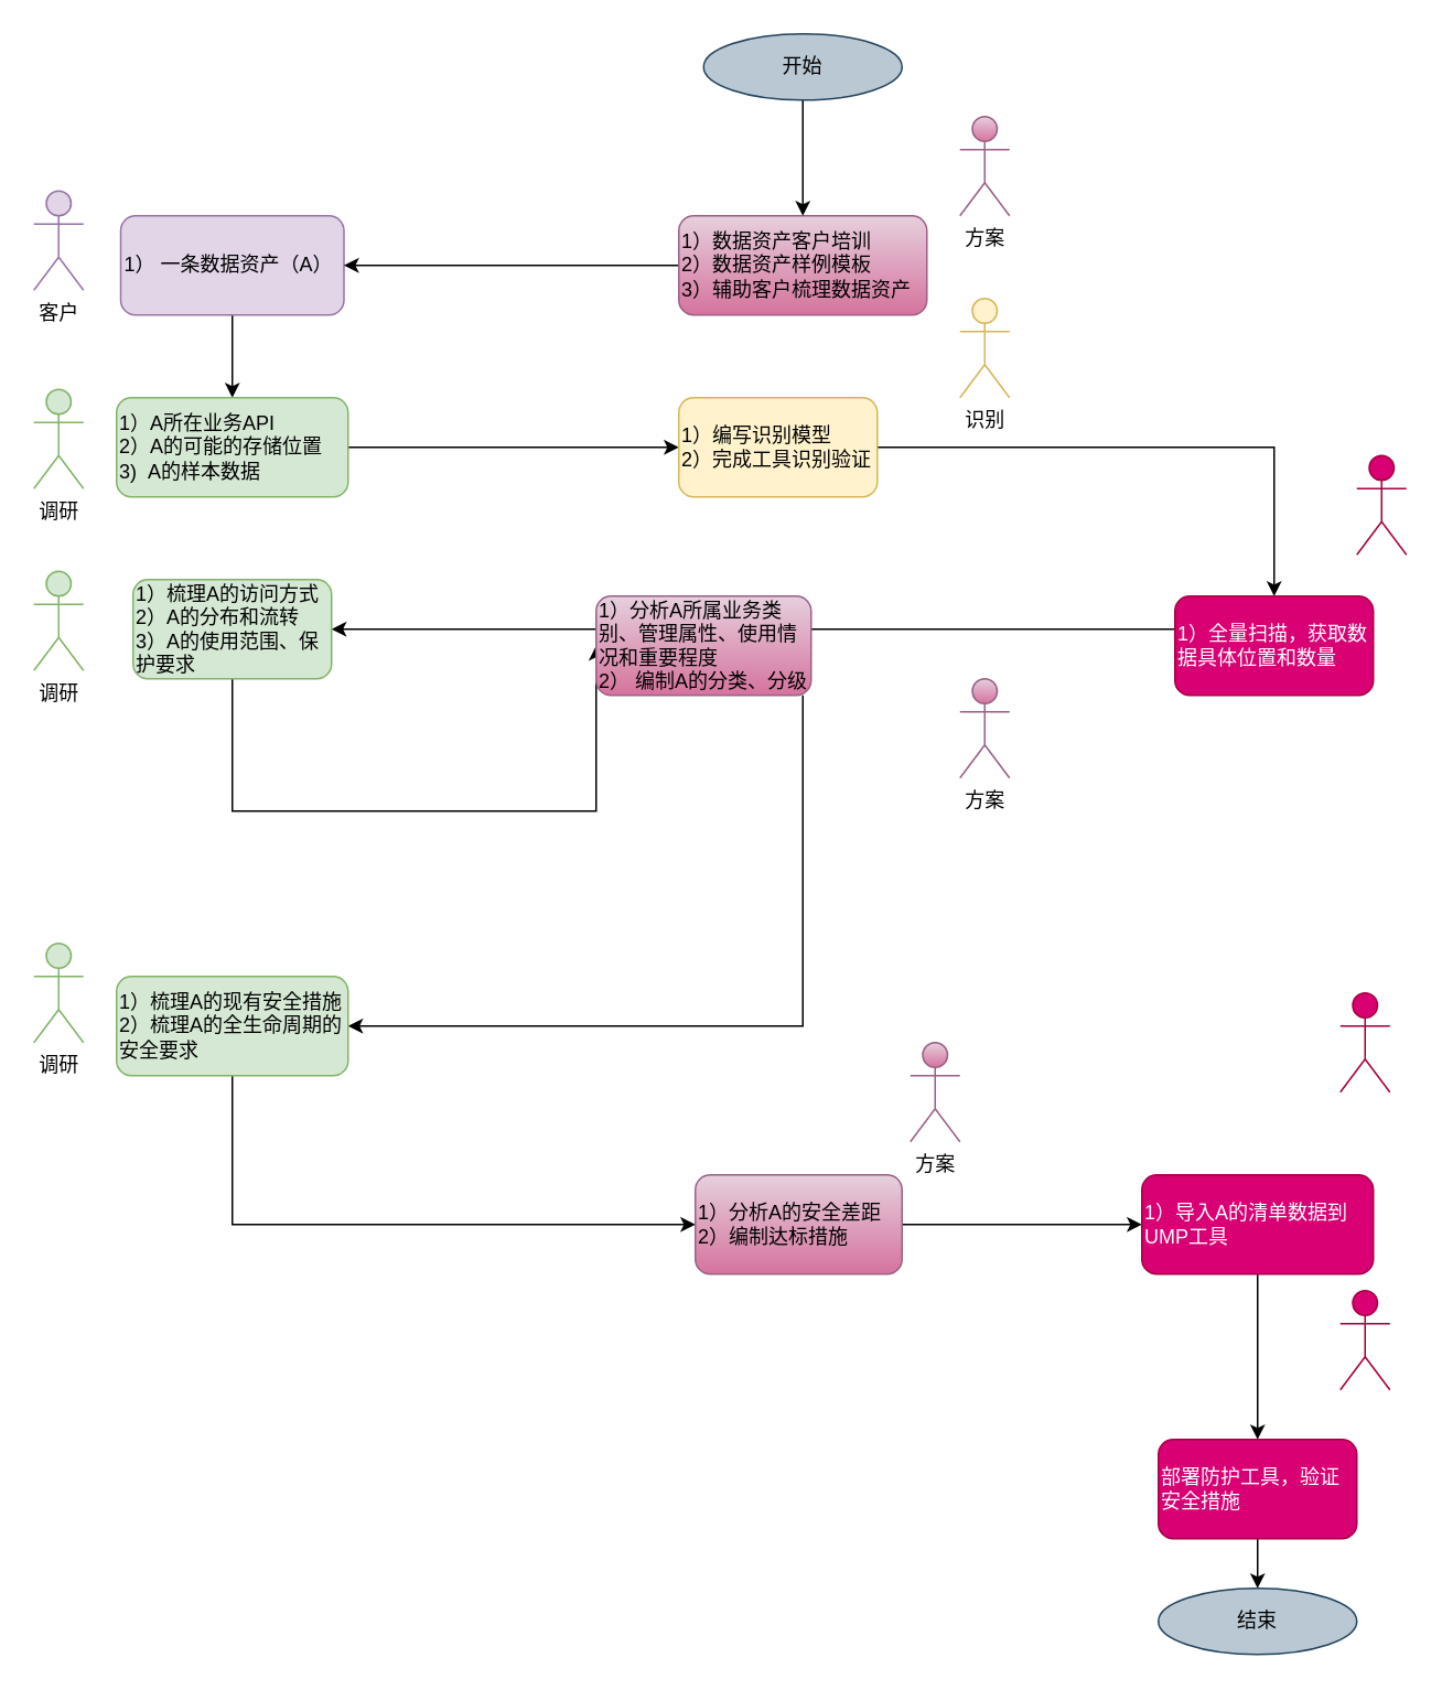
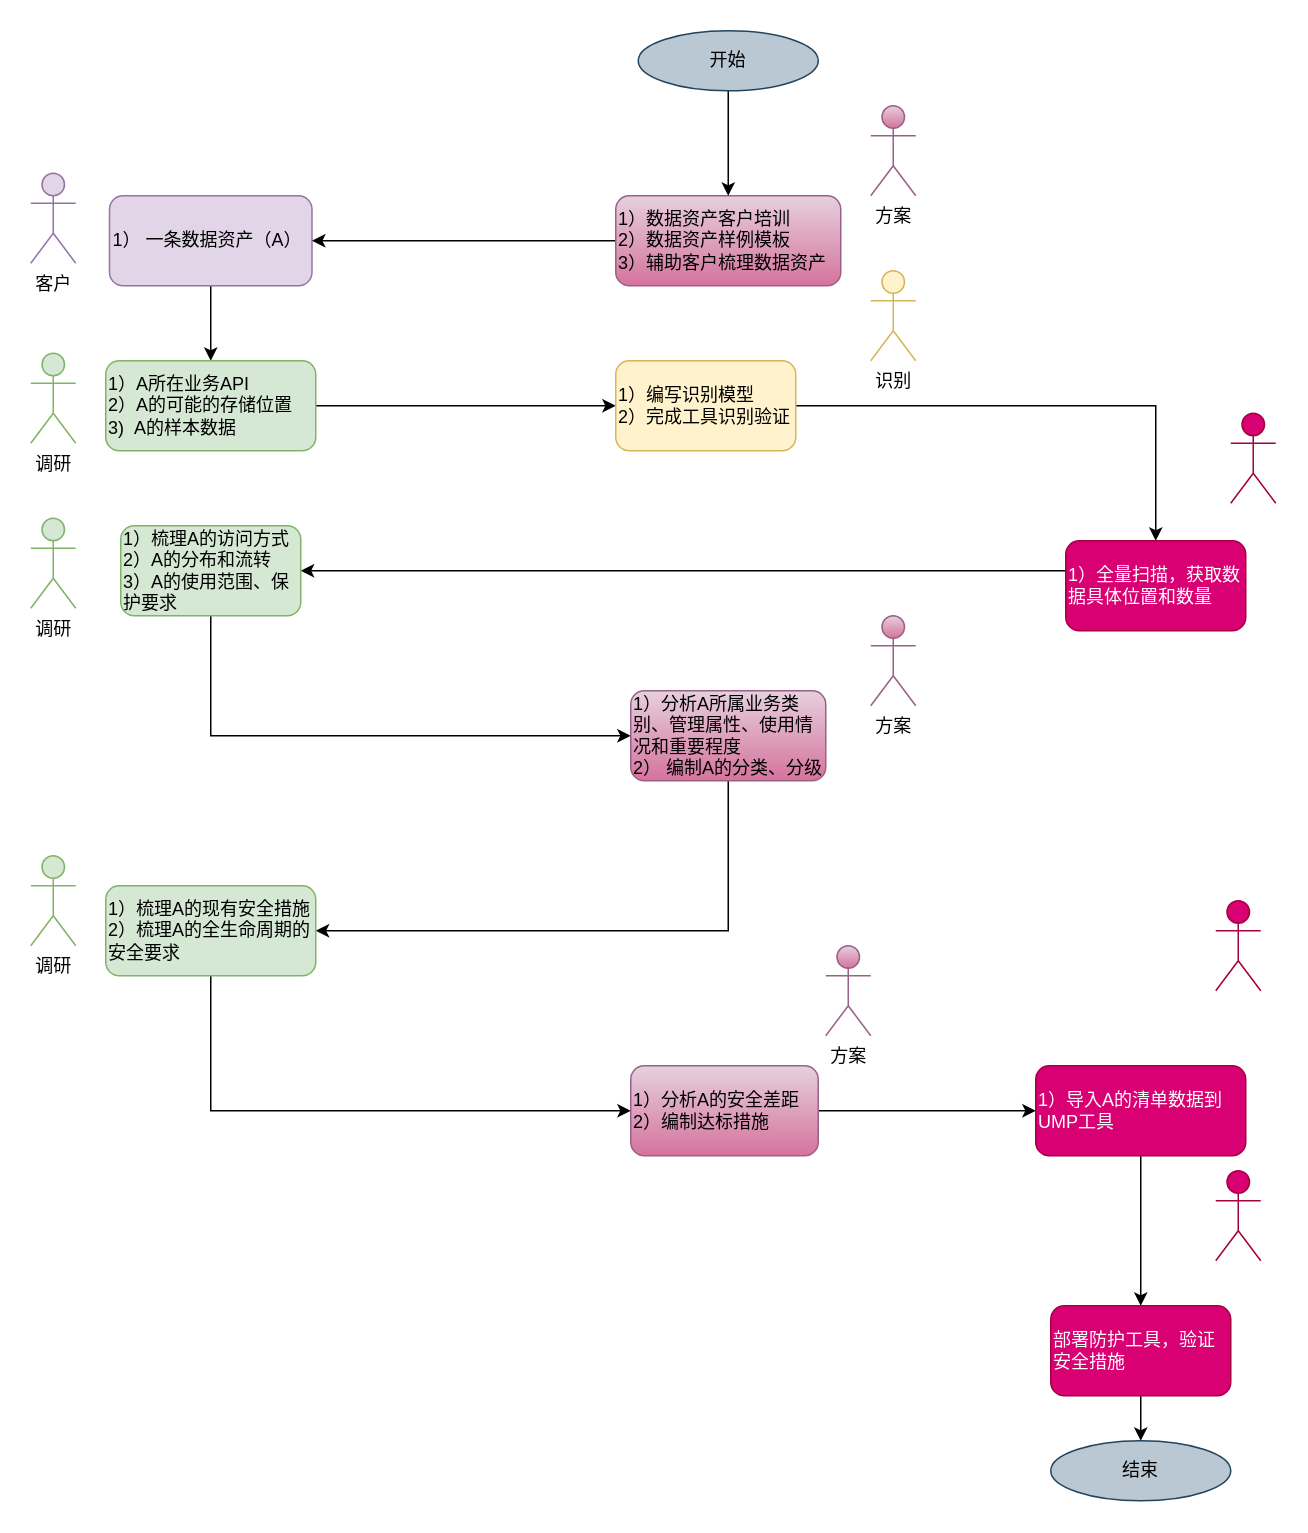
  <mxCell id="0" />
  <mxCell id="1" parent="0" />
  <mxCell id="2" value="" style="edgeStyle=orthogonalEdgeStyle;rounded=0;orthogonalLoop=1;jettySize=auto;html=1;" parent="1" source="3" target="5" edge="1"><mxGeometry relative="1" as="geometry" /></mxCell>
  <mxCell id="3" value="1） 一条数据资产（A）" style="rounded=1;whiteSpace=wrap;html=1;align=left;fillColor=#e1d5e7;strokeColor=#9673a6;" parent="1" vertex="1"><mxGeometry x="72.5" y="130" width="135" height="60" as="geometry" /></mxCell>
  <mxCell id="4" value="" style="edgeStyle=orthogonalEdgeStyle;rounded=0;orthogonalLoop=1;jettySize=auto;html=1;" parent="1" source="5" target="9" edge="1"><mxGeometry relative="1" as="geometry"><mxPoint x="310" y="290" as="targetPoint" /></mxGeometry></mxCell>
  <mxCell id="5" value="1）A所在业务API&lt;br&gt;2）A的可能的存储位置&lt;br&gt;3)&amp;nbsp; A的样本数据" style="rounded=1;whiteSpace=wrap;html=1;align=left;fillColor=#d5e8d4;strokeColor=#82b366;" parent="1" vertex="1"><mxGeometry x="70" y="240" width="140" height="60" as="geometry" /></mxCell>
  <mxCell id="6" value="调研" style="shape=umlActor;verticalLabelPosition=bottom;verticalAlign=top;html=1;outlineConnect=0;fillColor=#d5e8d4;strokeColor=#82b366;" parent="1" vertex="1"><mxGeometry y="235" width="30" height="60" as="geometry" x="20" /></mxCell>
  <mxCell id="7" value="客户" style="shape=umlActor;verticalLabelPosition=bottom;verticalAlign=top;html=1;outlineConnect=0;fillColor=#e1d5e7;strokeColor=#9673a6;" parent="1" vertex="1"><mxGeometry y="115" width="30" height="60" as="geometry" x="20" /></mxCell>
  <mxCell id="8" value="" style="edgeStyle=orthogonalEdgeStyle;rounded=0;orthogonalLoop=1;jettySize=auto;html=1;" parent="1" source="9" target="12" edge="1"><mxGeometry relative="1" as="geometry" /></mxCell>
  <mxCell id="9" value="&lt;div style=&quot;&quot;&gt;&lt;span&gt;1）编写识别模型&lt;/span&gt;&lt;/div&gt;&lt;div style=&quot;&quot;&gt;&lt;span&gt;2）完成工具识别验证&lt;/span&gt;&lt;/div&gt;" style="rounded=1;whiteSpace=wrap;html=1;align=left;fillColor=#fff2cc;strokeColor=#d6b656;" parent="1" vertex="1"><mxGeometry x="410" y="240" width="120" height="60" as="geometry" /></mxCell>
  <mxCell id="10" value="识别" style="shape=umlActor;verticalLabelPosition=bottom;verticalAlign=top;html=1;outlineConnect=0;fillColor=#fff2cc;strokeColor=#d6b656;" parent="1" vertex="1"><mxGeometry x="580" y="180" width="30" height="60" as="geometry" /></mxCell>
  <mxCell id="11" value="" style="edgeStyle=orthogonalEdgeStyle;rounded=0;orthogonalLoop=1;jettySize=auto;html=1;entryX=1;entryY=0.5;entryDx=0;entryDy=0;" parent="1" source="12" target="15" edge="1"><mxGeometry relative="1" as="geometry"><Array as="points"><mxPoint x="310" y="380" /><mxPoint x="310" y="380" /></Array></mxGeometry></mxCell>
  <mxCell id="12" value="1）全量扫描，获取数据具体位置和数量" style="rounded=1;whiteSpace=wrap;html=1;align=left;fillColor=#d80073;strokeColor=#A50040;fontColor=#ffffff;" parent="1" vertex="1"><mxGeometry x="710" y="360" width="120" height="60" as="geometry" /></mxCell>
  <mxCell id="13" value="识别工具" style="shape=umlActor;verticalLabelPosition=bottom;verticalAlign=top;html=1;outlineConnect=0;fillColor=#d80073;strokeColor=#A50040;fontColor=#ffffff;" parent="1" vertex="1"><mxGeometry x="820" y="275" width="30" height="60" as="geometry" /></mxCell>
  <mxCell id="14" value="" style="edgeStyle=orthogonalEdgeStyle;rounded=0;orthogonalLoop=1;jettySize=auto;html=1;entryX=0;entryY=0.5;entryDx=0;entryDy=0;" parent="1" source="15" target="18" edge="1"><mxGeometry relative="1" as="geometry"><Array as="points"><mxPoint x="140" y="490" /></Array></mxGeometry></mxCell>
  <mxCell id="15" value="1）梳理A的访问方式&lt;br&gt;2）A的分布和流转&lt;br&gt;3）A的使用范围、保护要求" style="rounded=1;whiteSpace=wrap;html=1;align=left;fillColor=#d5e8d4;strokeColor=#82b366;" parent="1" vertex="1"><mxGeometry x="80" y="350" width="120" height="60" as="geometry" /></mxCell>
  <mxCell id="16" value="调研" style="shape=umlActor;verticalLabelPosition=bottom;verticalAlign=top;html=1;outlineConnect=0;fillColor=#d5e8d4;strokeColor=#82b366;" parent="1" vertex="1"><mxGeometry y="345" width="30" height="60" as="geometry" x="20" /></mxCell>
  <mxCell id="17" value="" style="edgeStyle=orthogonalEdgeStyle;rounded=0;orthogonalLoop=1;jettySize=auto;html=1;" parent="1" source="18" target="21" edge="1"><mxGeometry relative="1" as="geometry"><Array as="points"><mxPoint x="485" y="620" /></Array></mxGeometry></mxCell>
- <mxCell id="18" value="1）分析A所属业务类别、管理属性、使用情况和重要程度&lt;br&gt;2） 编制A的分类、分级" style="rounded=1;whiteSpace=wrap;html=1;align=left;gradientColor=#d5739d;fillColor=#e6d0de;strokeColor=#996185;" parent="1" vertex="1"><mxGeometry x="360" y="360" width="130" height="60" as="geometry" /></mxCell>
+ <mxCell id="18" value="1）分析A所属业务类别、管理属性、使用情况和重要程度&lt;br&gt;2） 编制A的分类、分级" style="rounded=1;whiteSpace=wrap;html=1;align=left;gradientColor=#d5739d;fillColor=#e6d0de;strokeColor=#996185;" parent="1" vertex="1"><mxGeometry x="420" y="460" width="130" height="60" as="geometry" /></mxCell>
  <mxCell id="19" value="方案" style="shape=umlActor;verticalLabelPosition=bottom;verticalAlign=top;html=1;outlineConnect=0;gradientColor=#d5739d;fillColor=#e6d0de;strokeColor=#996185;" parent="1" vertex="1"><mxGeometry x="580" y="410" width="30" height="60" as="geometry" /></mxCell>
  <mxCell id="20" value="" style="edgeStyle=orthogonalEdgeStyle;rounded=0;orthogonalLoop=1;jettySize=auto;html=1;entryX=0;entryY=0.5;entryDx=0;entryDy=0;" parent="1" source="21" target="24" edge="1"><mxGeometry relative="1" as="geometry"><mxPoint x="140" y="730" as="targetPoint" /><Array as="points"><mxPoint x="140" y="740" /></Array></mxGeometry></mxCell>
  <mxCell id="21" value="1）梳理A的现有安全措施&lt;br&gt;2）梳理A的全生命周期的安全要求" style="rounded=1;whiteSpace=wrap;html=1;align=left;fillColor=#d5e8d4;strokeColor=#82b366;" parent="1" vertex="1"><mxGeometry x="70" y="590" width="140" height="60" as="geometry" /></mxCell>
  <mxCell id="22" value="调研" style="shape=umlActor;verticalLabelPosition=bottom;verticalAlign=top;html=1;outlineConnect=0;fillColor=#d5e8d4;strokeColor=#82b366;" parent="1" vertex="1"><mxGeometry y="570" width="30" height="60" as="geometry" x="20" /></mxCell>
  <mxCell id="23" value="" style="edgeStyle=orthogonalEdgeStyle;rounded=0;orthogonalLoop=1;jettySize=auto;html=1;" parent="1" source="24" target="27" edge="1"><mxGeometry relative="1" as="geometry" /></mxCell>
  <mxCell id="24" value="1）分析A的安全差距&lt;br&gt;2）编制达标措施" style="rounded=1;whiteSpace=wrap;html=1;align=left;gradientColor=#d5739d;fillColor=#e6d0de;strokeColor=#996185;" parent="1" vertex="1"><mxGeometry x="420" y="710" width="125" height="60" as="geometry" /></mxCell>
  <mxCell id="25" value="方案" style="shape=umlActor;verticalLabelPosition=bottom;verticalAlign=top;html=1;outlineConnect=0;gradientColor=#d5739d;fillColor=#e6d0de;strokeColor=#996185;" parent="1" vertex="1"><mxGeometry x="550" y="630" width="30" height="60" as="geometry" /></mxCell>
  <mxCell id="26" value="" style="edgeStyle=orthogonalEdgeStyle;rounded=0;orthogonalLoop=1;jettySize=auto;html=1;" parent="1" source="27" target="30" edge="1"><mxGeometry relative="1" as="geometry" /></mxCell>
  <mxCell id="27" value="1）导入A的清单数据到UMP工具" style="rounded=1;whiteSpace=wrap;html=1;align=left;fillColor=#d80073;strokeColor=#A50040;fontColor=#ffffff;" parent="1" vertex="1"><mxGeometry x="690" y="710" width="140" height="60" as="geometry" /></mxCell>
  <mxCell id="28" value="分类分级工具" style="shape=umlActor;verticalLabelPosition=bottom;verticalAlign=top;html=1;outlineConnect=0;fillColor=#d80073;strokeColor=#A50040;fontColor=#ffffff;" parent="1" vertex="1"><mxGeometry x="810" y="600" width="30" height="60" as="geometry" /></mxCell>
  <mxCell id="29" value="" style="edgeStyle=orthogonalEdgeStyle;rounded=0;orthogonalLoop=1;jettySize=auto;html=1;" parent="1" source="30" target="31" edge="1"><mxGeometry relative="1" as="geometry" /></mxCell>
  <mxCell id="30" value="部署防护工具，验证安全措施" style="rounded=1;whiteSpace=wrap;html=1;align=left;fillColor=#d80073;strokeColor=#A50040;fontColor=#ffffff;" parent="1" vertex="1"><mxGeometry x="700" y="870" width="120" height="60" as="geometry" /></mxCell>
  <mxCell id="31" value="结束" style="ellipse;whiteSpace=wrap;html=1;align=center;fillColor=#bac8d3;strokeColor=#23445d;" parent="1" vertex="1"><mxGeometry x="700" y="960" width="120" height="40" as="geometry" /></mxCell>
  <mxCell id="32" value="防护工具" style="shape=umlActor;verticalLabelPosition=bottom;verticalAlign=top;html=1;outlineConnect=0;fillColor=#d80073;strokeColor=#A50040;fontColor=#ffffff;" parent="1" vertex="1"><mxGeometry x="810" y="780" width="30" height="60" as="geometry" /></mxCell>
  <mxCell id="33" value="" style="edgeStyle=orthogonalEdgeStyle;rounded=0;orthogonalLoop=1;jettySize=auto;html=1;entryX=1;entryY=0.5;entryDx=0;entryDy=0;" edge="1" parent="1" source="34" target="3"><mxGeometry relative="1" as="geometry"><mxPoint x="330" y="160" as="targetPoint" /></mxGeometry></mxCell>
  <mxCell id="34" value="1）数据资产客户培训&lt;br&gt;&lt;div style=&quot;&quot;&gt;&lt;span&gt;2）数据资产样例模板&lt;/span&gt;&lt;/div&gt;&lt;div style=&quot;&quot;&gt;&lt;span&gt;3）辅助客户梳理数据资产&lt;/span&gt;&lt;/div&gt;" style="rounded=1;whiteSpace=wrap;html=1;align=left;gradientColor=#d5739d;fillColor=#e6d0de;strokeColor=#996185;" vertex="1" parent="1"><mxGeometry x="410" y="130" width="150" height="60" as="geometry" /></mxCell>
  <mxCell id="35" value="" style="edgeStyle=orthogonalEdgeStyle;rounded=0;orthogonalLoop=1;jettySize=auto;html=1;" edge="1" parent="1" source="36" target="34"><mxGeometry relative="1" as="geometry" /></mxCell>
  <mxCell id="36" value="开始" style="ellipse;whiteSpace=wrap;html=1;fillColor=#bac8d3;strokeColor=#23445d;" vertex="1" parent="1"><mxGeometry x="425" y="20" width="120" height="40" as="geometry" /></mxCell>
  <mxCell id="37" value="方案" style="shape=umlActor;verticalLabelPosition=bottom;verticalAlign=top;html=1;outlineConnect=0;gradientColor=#d5739d;fillColor=#e6d0de;strokeColor=#996185;" vertex="1" parent="1"><mxGeometry x="580" y="70" width="30" height="60" as="geometry" /></mxCell>
